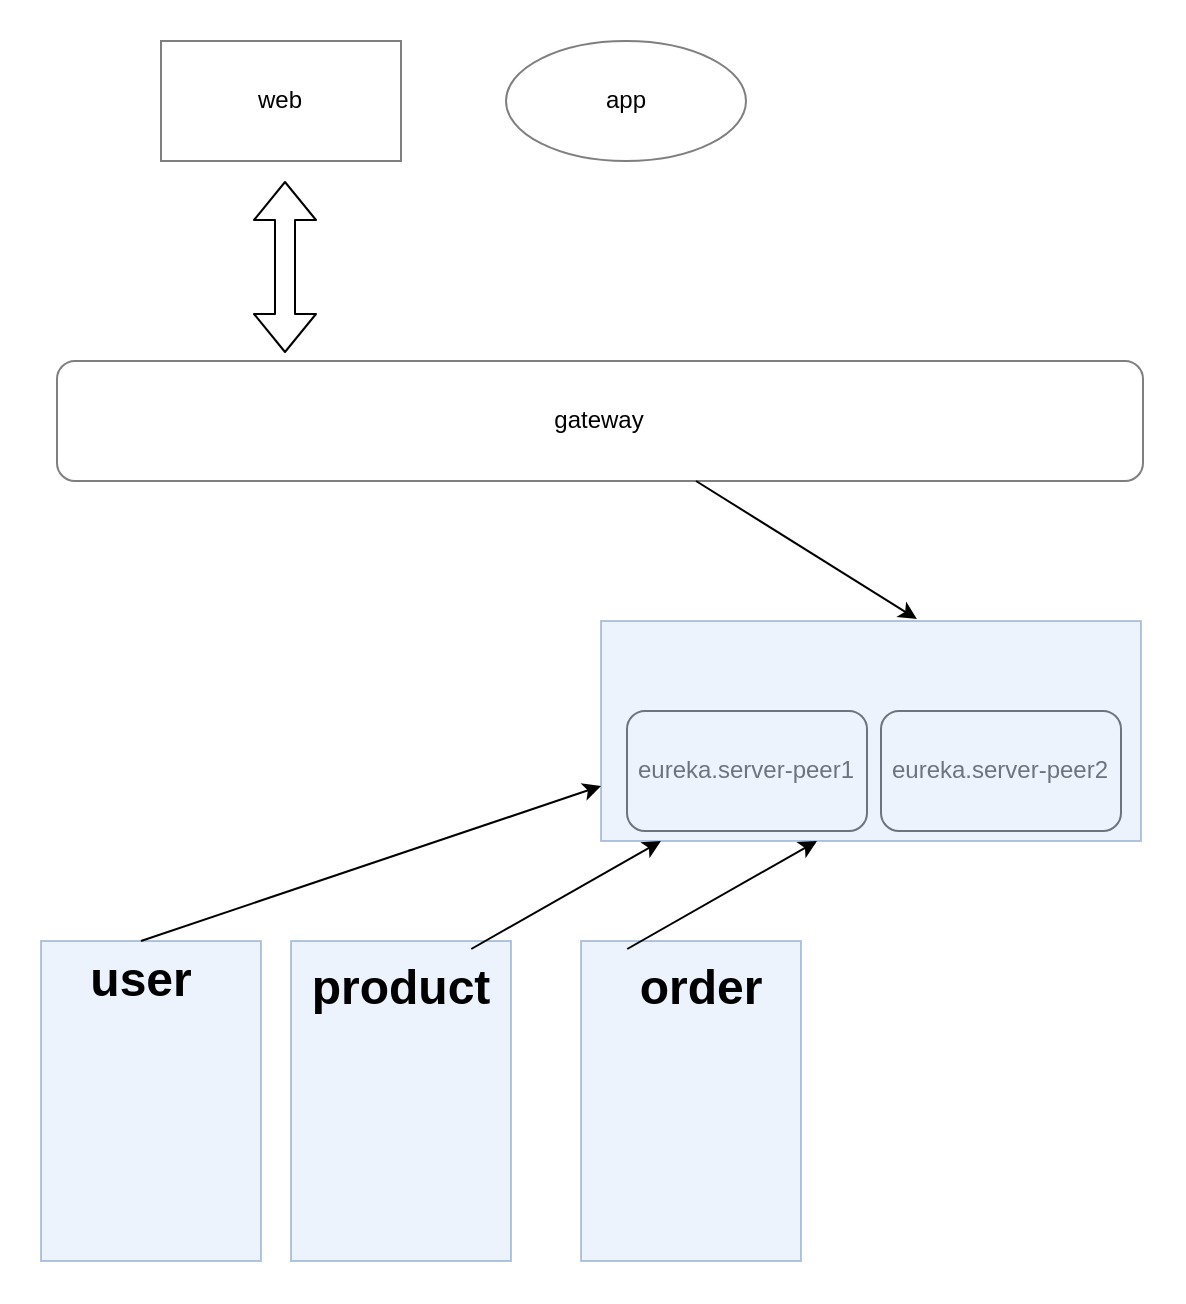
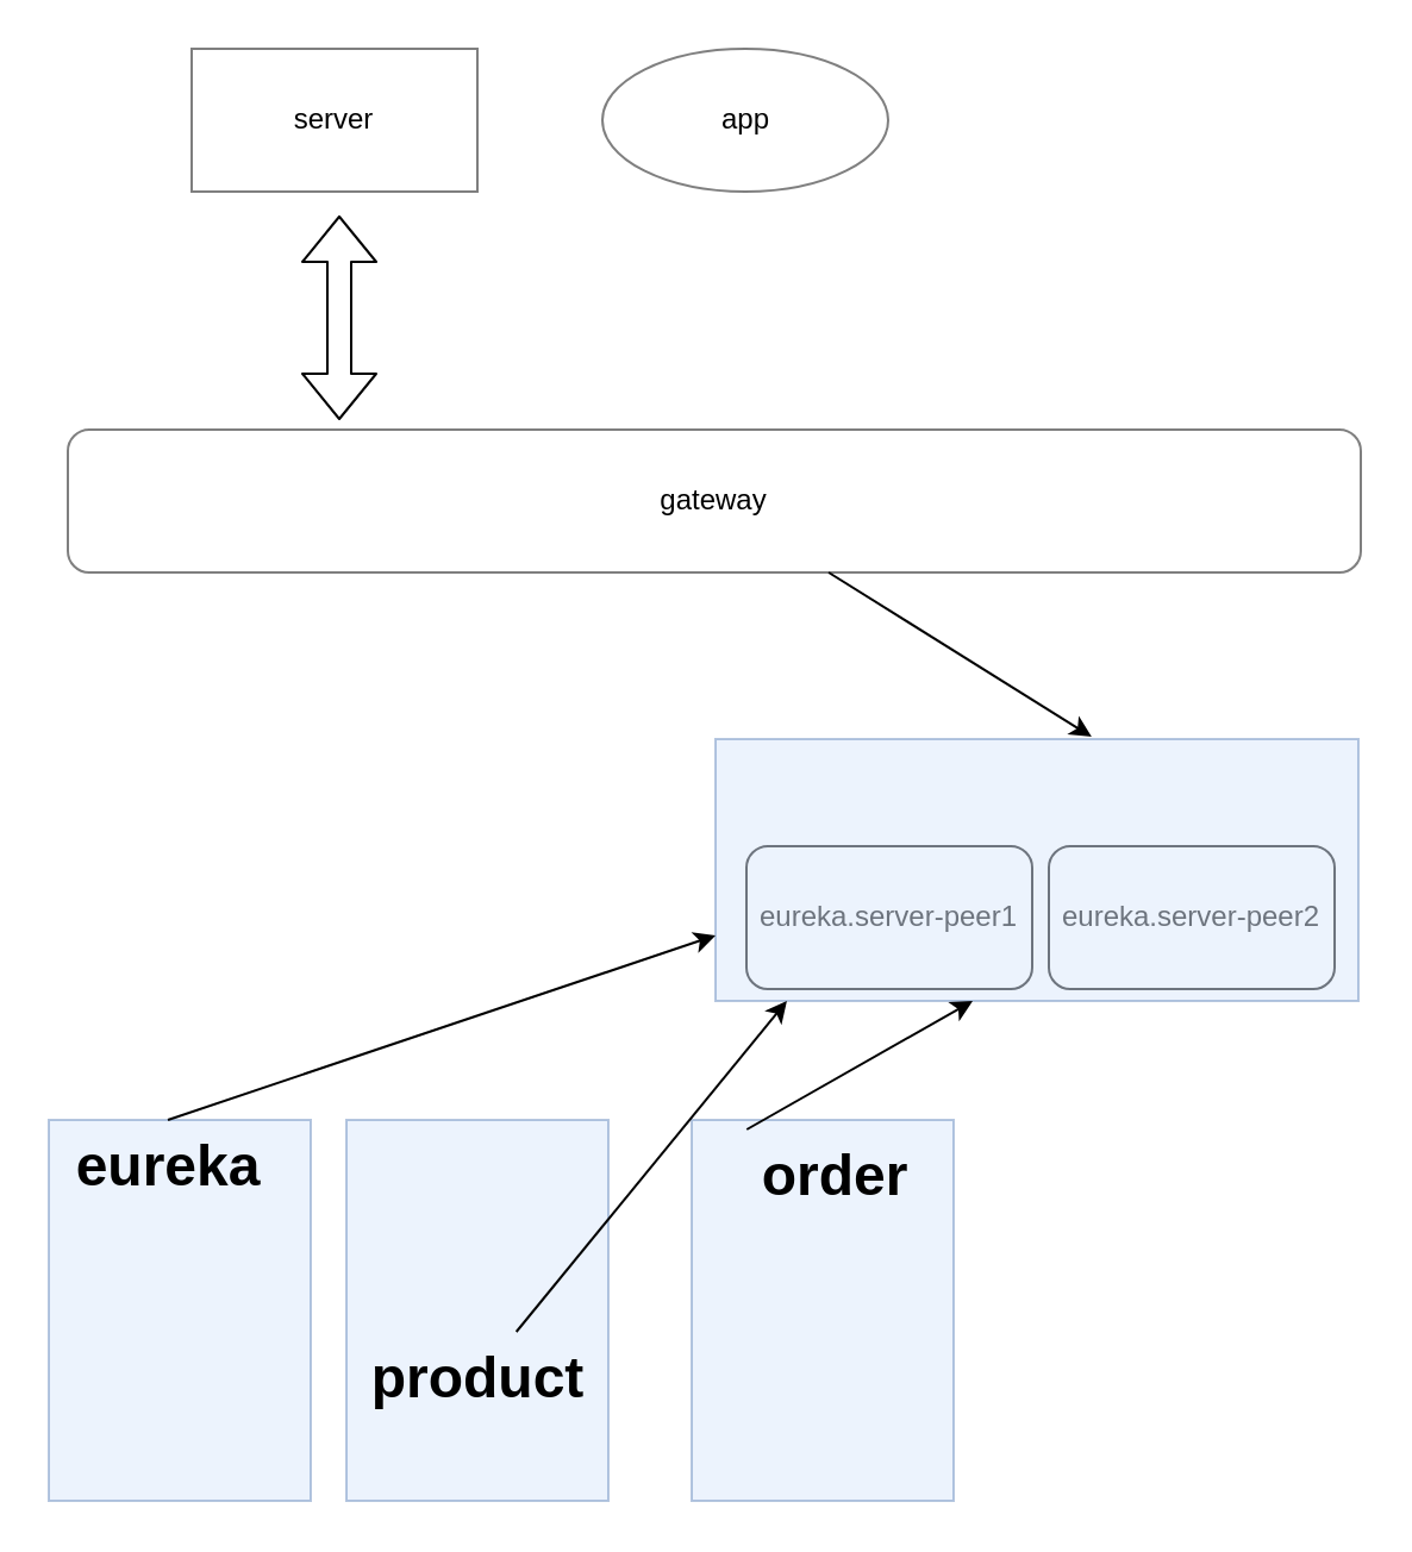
  <mxCell id="0" />
  <mxCell id="1" parent="0" />
  <mxCell id="2" value="&lt;div&gt;&lt;span&gt;eureka.server-peer1&lt;/span&gt;&lt;/div&gt;" style="rounded=1;whiteSpace=wrap;html=1;" parent="1" vertex="1"><mxGeometry x="313" y="355" width="120" height="60" as="geometry" /></mxCell>
  <mxCell id="3" value="&lt;div&gt;&lt;span&gt;eureka.server-peer2&lt;/span&gt;&lt;/div&gt;" style="rounded=1;whiteSpace=wrap;html=1;" parent="1" vertex="1"><mxGeometry x="440" y="355" width="120" height="60" as="geometry" /></mxCell>
  <mxCell id="4" value="" style="rounded=0;whiteSpace=wrap;html=1;opacity=50;fillColor=#dae8fc;strokeColor=#6c8ebf;" parent="1" vertex="1"><mxGeometry x="300" y="310" width="270" height="110" as="geometry" /></mxCell>
  <mxCell id="5" value="" style="rounded=0;whiteSpace=wrap;html=1;opacity=50;fillColor=#dae8fc;strokeColor=#6c8ebf;" vertex="1" parent="1"><mxGeometry x="20" y="470" width="110" height="160" as="geometry" /></mxCell>
- <mxCell id="6" value="user" style="text;strokeColor=none;fillColor=none;html=1;fontSize=24;fontStyle=1;verticalAlign=middle;align=center;opacity=50;" vertex="1" parent="1"><mxGeometry x="20" y="470" width="100" height="40" as="geometry" /></mxCell>
+ <mxCell id="6" value="eureka" style="text;strokeColor=none;fillColor=none;html=1;fontSize=24;fontStyle=1;verticalAlign=middle;align=center;opacity=50;" vertex="1" parent="1"><mxGeometry x="20" y="470" width="100" height="40" as="geometry" /></mxCell>
  <mxCell id="7" value="gateway" style="rounded=1;whiteSpace=wrap;html=1;opacity=50;" vertex="1" parent="1"><mxGeometry x="28" y="180" width="543" height="60" as="geometry" /></mxCell>
- <mxCell id="8" value="web" style="rounded=0;whiteSpace=wrap;html=1;opacity=50;" vertex="1" parent="1"><mxGeometry x="80" y="20" width="120" height="60" as="geometry" /></mxCell>
+ <mxCell id="8" value="server" style="rounded=0;whiteSpace=wrap;html=1;opacity=50;" vertex="1" parent="1"><mxGeometry x="80" y="20" width="120" height="60" as="geometry" /></mxCell>
  <mxCell id="9" value="app" style="ellipse;whiteSpace=wrap;html=1;opacity=50;" vertex="1" parent="1"><mxGeometry x="252.5" y="20" width="120" height="60" as="geometry" /></mxCell>
  <mxCell id="10" value="" style="rounded=0;whiteSpace=wrap;html=1;opacity=50;fillColor=#dae8fc;strokeColor=#6c8ebf;" vertex="1" parent="1"><mxGeometry x="145" y="470" width="110" height="160" as="geometry" /></mxCell>
  <mxCell id="11" value="" style="rounded=0;whiteSpace=wrap;html=1;opacity=50;fillColor=#dae8fc;strokeColor=#6c8ebf;" vertex="1" parent="1"><mxGeometry x="290" y="470" width="110" height="160" as="geometry" /></mxCell>
  <mxCell id="12" value="" style="endArrow=classic;html=1;entryX=0.585;entryY=-0.009;entryDx=0;entryDy=0;entryPerimeter=0;" edge="1" parent="1" source="7" target="4"><mxGeometry width="50" height="50" relative="1" as="geometry"><mxPoint x="400" y="300" as="sourcePoint" /><mxPoint x="460" y="290" as="targetPoint" /></mxGeometry></mxCell>
- <mxCell id="13" value="product" style="text;strokeColor=none;fillColor=none;html=1;fontSize=24;fontStyle=1;verticalAlign=middle;align=center;opacity=50;" vertex="1" parent="1"><mxGeometry x="150" y="474" width="100" height="40" as="geometry" /></mxCell>
+ <mxCell id="13" value="product" style="text;strokeColor=none;fillColor=none;html=1;fontSize=24;fontStyle=1;verticalAlign=middle;align=center;opacity=50;" vertex="1" parent="1"><mxGeometry x="150" y="559" width="100" height="40" as="geometry" /></mxCell>
  <mxCell id="14" value="order" style="text;strokeColor=none;fillColor=none;html=1;fontSize=24;fontStyle=1;verticalAlign=middle;align=center;opacity=50;" vertex="1" parent="1"><mxGeometry x="300" y="474" width="100" height="40" as="geometry" /></mxCell>
  <mxCell id="15" value="" style="endArrow=classic;html=1;entryX=0.111;entryY=1;entryDx=0;entryDy=0;entryPerimeter=0;" edge="1" parent="1" source="13" target="4"><mxGeometry width="50" height="50" relative="1" as="geometry"><mxPoint x="200" y="453.289" as="sourcePoint" /><mxPoint x="200" y="403.289" as="targetPoint" /></mxGeometry></mxCell>
  <mxCell id="16" value="" style="endArrow=classic;html=1;entryX=0.111;entryY=1;entryDx=0;entryDy=0;entryPerimeter=0;" edge="1" parent="1"><mxGeometry width="50" height="50" relative="1" as="geometry"><mxPoint x="313.135" y="474" as="sourcePoint" /><mxPoint x="408" y="420" as="targetPoint" /></mxGeometry></mxCell>
  <mxCell id="17" value="" style="endArrow=classic;html=1;exitX=0.5;exitY=0;exitDx=0;exitDy=0;entryX=0;entryY=0.75;entryDx=0;entryDy=0;" edge="1" parent="1" source="6" target="4"><mxGeometry width="50" height="50" relative="1" as="geometry"><mxPoint x="70.135" y="447" as="sourcePoint" /><mxPoint x="290" y="390" as="targetPoint" /></mxGeometry></mxCell>
  <mxCell id="18" value="" style="shape=flexArrow;endArrow=classic;startArrow=classic;html=1;exitX=0.199;exitY=-0.067;exitDx=0;exitDy=0;exitPerimeter=0;" edge="1" parent="1"><mxGeometry width="50" height="50" relative="1" as="geometry"><mxPoint x="142" y="176" as="sourcePoint" /><mxPoint x="142" y="90" as="targetPoint" /></mxGeometry></mxCell>
